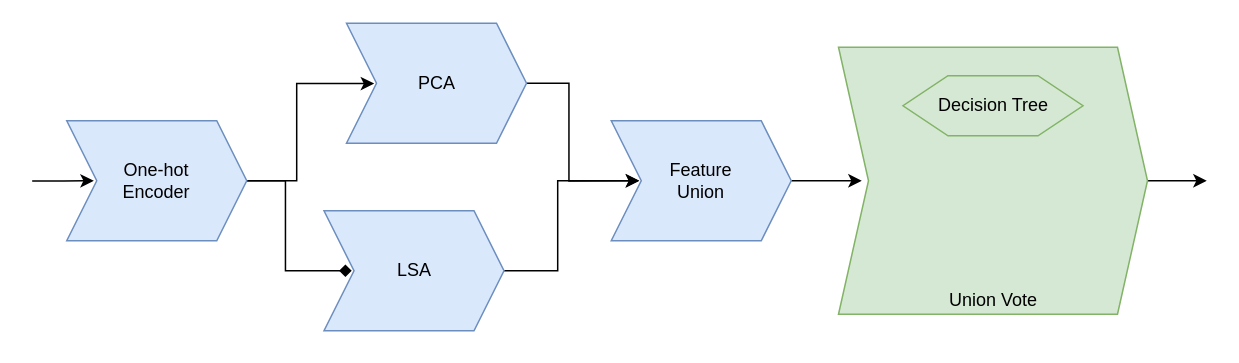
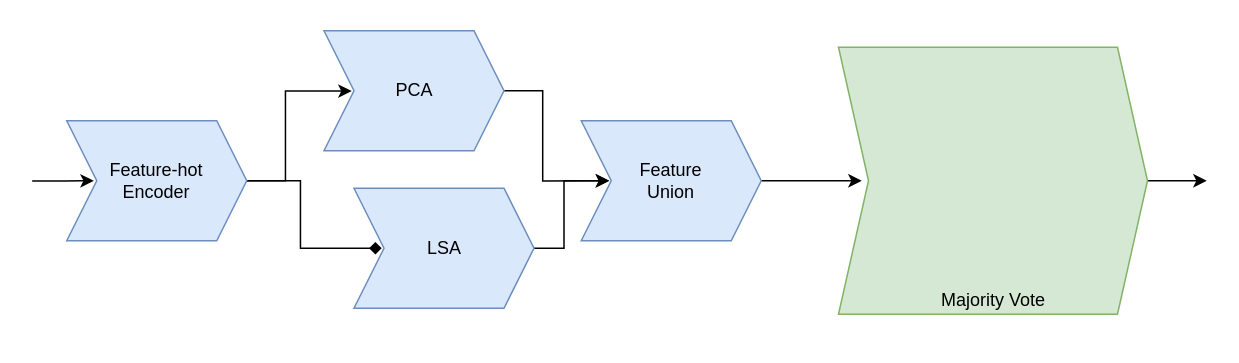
  <mxCell id="0" />
  <mxCell id="1" parent="0" />
  <mxCell id="2" style="edgeStyle=orthogonalEdgeStyle;rounded=0;orthogonalLoop=1;jettySize=auto;html=1;entryX=0.155;entryY=0.501;entryDx=0;entryDy=0;entryPerimeter=0;" edge="1" parent="1" source="3" target="10"><mxGeometry relative="1" as="geometry"><mxPoint x="354" y="120" as="targetPoint" /></mxGeometry></mxCell>
- <mxCell id="3" value="PCA" style="shape=step;perimeter=stepPerimeter;whiteSpace=wrap;html=1;fixedSize=1;fillColor=#dae8fc;strokeColor=#6c8ebf;" vertex="1" parent="1"><mxGeometry x="230.5" y="15" width="120" height="80" as="geometry" /></mxCell>
+ <mxCell id="3" value="PCA" style="shape=step;perimeter=stepPerimeter;whiteSpace=wrap;html=1;fixedSize=1;fillColor=#dae8fc;strokeColor=#6c8ebf;" vertex="1" parent="1"><mxGeometry x="215.5" y="20" width="120" height="80" as="geometry" /></mxCell>
  <mxCell id="4" style="edgeStyle=orthogonalEdgeStyle;rounded=0;orthogonalLoop=1;jettySize=auto;html=1;entryX=0.154;entryY=0.503;entryDx=0;entryDy=0;entryPerimeter=0;" edge="1" parent="1" source="6" target="3"><mxGeometry relative="1" as="geometry" /></mxCell>
  <mxCell id="5" style="edgeStyle=orthogonalEdgeStyle;rounded=0;orthogonalLoop=1;jettySize=auto;html=1;exitX=1;exitY=0.5;exitDx=0;exitDy=0;entryX=0.154;entryY=0.5;entryDx=0;entryDy=0;entryPerimeter=0;endArrow=diamond;" edge="1" parent="1" source="6" target="8"><mxGeometry relative="1" as="geometry" /></mxCell>
- <mxCell id="6" value="One-hot&lt;br&gt;Encoder" style="shape=step;perimeter=stepPerimeter;whiteSpace=wrap;html=1;fixedSize=1;fillColor=#dae8fc;strokeColor=#6c8ebf;" vertex="1" parent="1"><mxGeometry x="44" y="80" width="120" height="80" as="geometry" /></mxCell>
+ <mxCell id="6" value="Feature-hot&lt;br&gt;Encoder" style="shape=step;perimeter=stepPerimeter;whiteSpace=wrap;html=1;fixedSize=1;fillColor=#dae8fc;strokeColor=#6c8ebf;" vertex="1" parent="1"><mxGeometry x="44" y="80" width="120" height="80" as="geometry" /></mxCell>
  <mxCell id="7" style="edgeStyle=orthogonalEdgeStyle;rounded=0;orthogonalLoop=1;jettySize=auto;html=1;entryX=0.156;entryY=0.5;entryDx=0;entryDy=0;entryPerimeter=0;" edge="1" parent="1" source="8" target="10"><mxGeometry relative="1" as="geometry" /></mxCell>
- <mxCell id="8" value="LSA" style="shape=step;perimeter=stepPerimeter;whiteSpace=wrap;html=1;fixedSize=1;fillColor=#dae8fc;strokeColor=#6c8ebf;" vertex="1" parent="1"><mxGeometry x="215.5" y="140" width="120" height="80" as="geometry" /></mxCell>
+ <mxCell id="8" value="LSA" style="shape=step;perimeter=stepPerimeter;whiteSpace=wrap;html=1;fixedSize=1;fillColor=#dae8fc;strokeColor=#6c8ebf;" vertex="1" parent="1"><mxGeometry x="235.5" y="125" width="120" height="80" as="geometry" /></mxCell>
  <mxCell id="9" style="edgeStyle=orthogonalEdgeStyle;rounded=0;orthogonalLoop=1;jettySize=auto;html=1;exitX=1;exitY=0.5;exitDx=0;exitDy=0;" edge="1" parent="1" source="10"><mxGeometry relative="1" as="geometry"><mxPoint x="574" y="120" as="targetPoint" /></mxGeometry></mxCell>
- <mxCell id="10" value="Feature&lt;br&gt;Union" style="shape=step;perimeter=stepPerimeter;whiteSpace=wrap;html=1;fixedSize=1;fillColor=#dae8fc;strokeColor=#6c8ebf;" vertex="1" parent="1"><mxGeometry x="407" y="80" width="120" height="80" as="geometry" /></mxCell>
+ <mxCell id="10" value="Feature&lt;br&gt;Union" style="shape=step;perimeter=stepPerimeter;whiteSpace=wrap;html=1;fixedSize=1;fillColor=#dae8fc;strokeColor=#6c8ebf;" vertex="1" parent="1"><mxGeometry x="387" y="80" width="120" height="80" as="geometry" /></mxCell>
  <mxCell id="11" style="edgeStyle=orthogonalEdgeStyle;rounded=0;orthogonalLoop=1;jettySize=auto;html=1;" edge="1" parent="1" source="12"><mxGeometry relative="1" as="geometry"><mxPoint x="804" y="120" as="targetPoint" /></mxGeometry></mxCell>
- <mxCell id="12" value="Union Vote" style="shape=step;perimeter=stepPerimeter;whiteSpace=wrap;html=1;fixedSize=1;fillColor=#d5e8d4;strokeColor=#82b366;labelPosition=center;verticalLabelPosition=middle;align=center;verticalAlign=bottom;" vertex="1" parent="1"><mxGeometry x="558.5" y="31" width="206" height="178" as="geometry" /></mxCell>
- <mxCell id="13" value="Decision Tree" style="shape=hexagon;perimeter=hexagonPerimeter2;whiteSpace=wrap;html=1;fillColor=#d5e8d4;strokeColor=#82b366;" vertex="1" parent="1"><mxGeometry x="601.5" y="50" width="120" height="40" as="geometry" /></mxCell>
+ <mxCell id="12" value="Majority Vote" style="shape=step;perimeter=stepPerimeter;whiteSpace=wrap;html=1;fixedSize=1;fillColor=#d5e8d4;strokeColor=#82b366;labelPosition=center;verticalLabelPosition=middle;align=center;verticalAlign=bottom;" vertex="1" parent="1"><mxGeometry x="558.5" y="31" width="206" height="178" as="geometry" /></mxCell>
  <mxCell id="14" style="edgeStyle=orthogonalEdgeStyle;rounded=0;orthogonalLoop=1;jettySize=auto;html=1;entryX=0.167;entryY=0.5;entryDx=0;entryDy=0;entryPerimeter=0;" edge="1" parent="1"><mxGeometry relative="1" as="geometry"><mxPoint x="62.054" y="119.98" as="targetPoint" /><mxPoint x="20.954" y="120.143" as="sourcePoint" /><Array as="points"><mxPoint x="42" y="120" /></Array></mxGeometry></mxCell>
